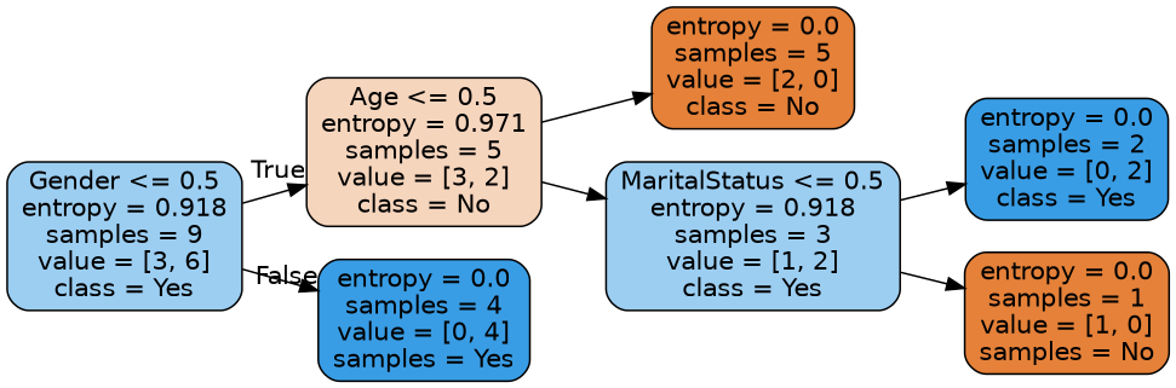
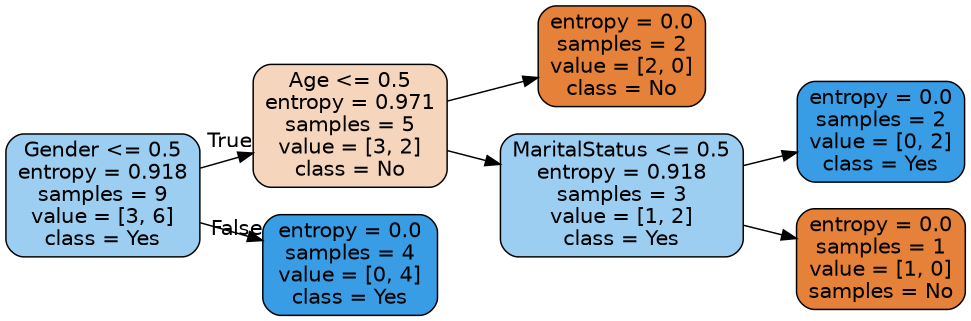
  digraph {
    rankdir=LR
    node [color=black fillcolor="#399de57f" fontname=helvetica shape=box style="filled, rounded"]
    edge [fontname=helvetica]
    n1 [label="Gender <= 0.5\nentropy = 0.918\nsamples = 9\nvalue = [3, 6]\nclass = Yes"]
    n2 [fillcolor="#e5813955" label="Age <= 0.5\nentropy = 0.971\nsamples = 5\nvalue = [3, 2]\nclass = No"]
-   n3 [fillcolor="#399de5ff" label="entropy = 0.0\nsamples = 4\nvalue = [0, 4]\nsamples = Yes"]
-   n4 [fillcolor="#e58139ff" label="entropy = 0.0\nsamples = 5\nvalue = [2, 0]\nclass = No"]
+   n3 [fillcolor="#399de5ff" label="entropy = 0.0\nsamples = 4\nvalue = [0, 4]\nclass = Yes"]
+   n4 [fillcolor="#e58139ff" label="entropy = 0.0\nsamples = 2\nvalue = [2, 0]\nclass = No"]
    n5 [label="MaritalStatus <= 0.5\nentropy = 0.918\nsamples = 3\nvalue = [1, 2]\nclass = Yes"]
    n6 [fillcolor="#399de5ff" label="entropy = 0.0\nsamples = 2\nvalue = [0, 2]\nclass = Yes"]
    n7 [fillcolor="#e58139ff" label="entropy = 0.0\nsamples = 1\nvalue = [1, 0]\nsamples = No"]
    n1 -> n2 [headlabel=True labelangle=45 labeldistance=2.5]
    n1 -> n3 [headlabel=False labelangle=-45 labeldistance=2.5]
    n2 -> n4
    n2 -> n5
    n5 -> n6
    n5 -> n7
  }
